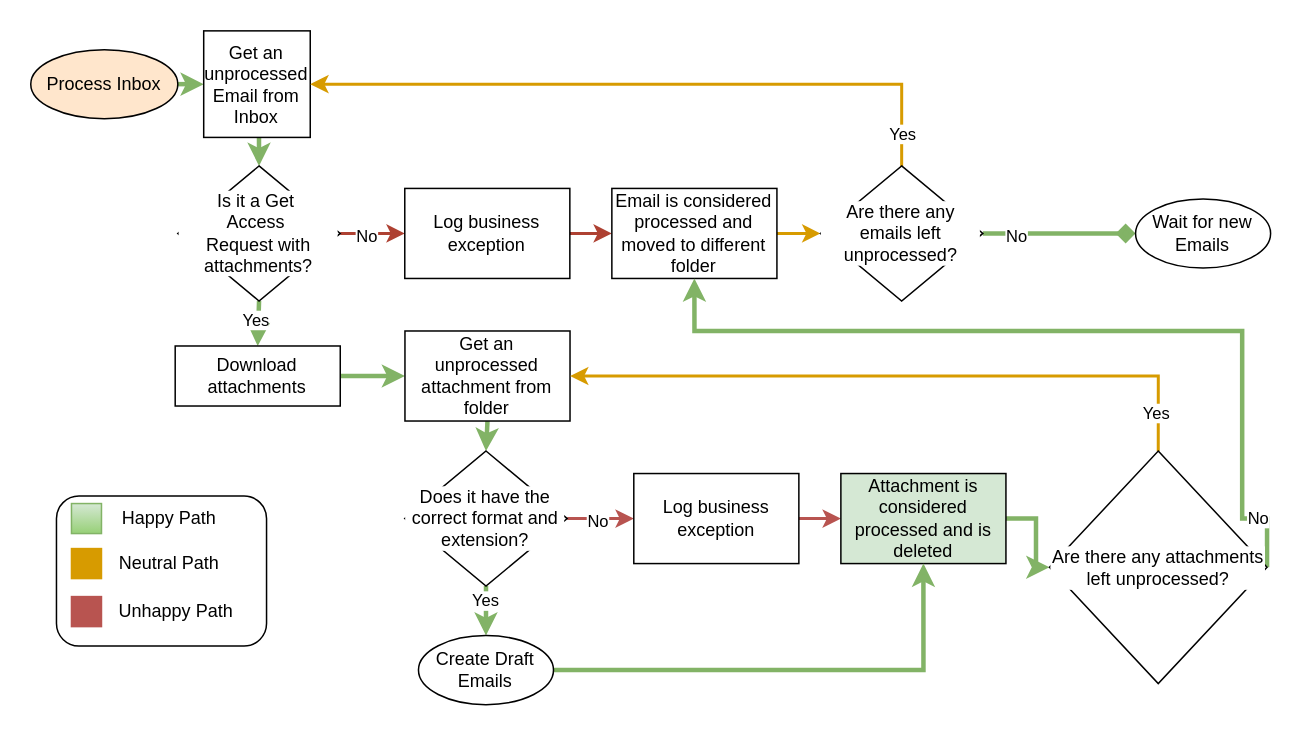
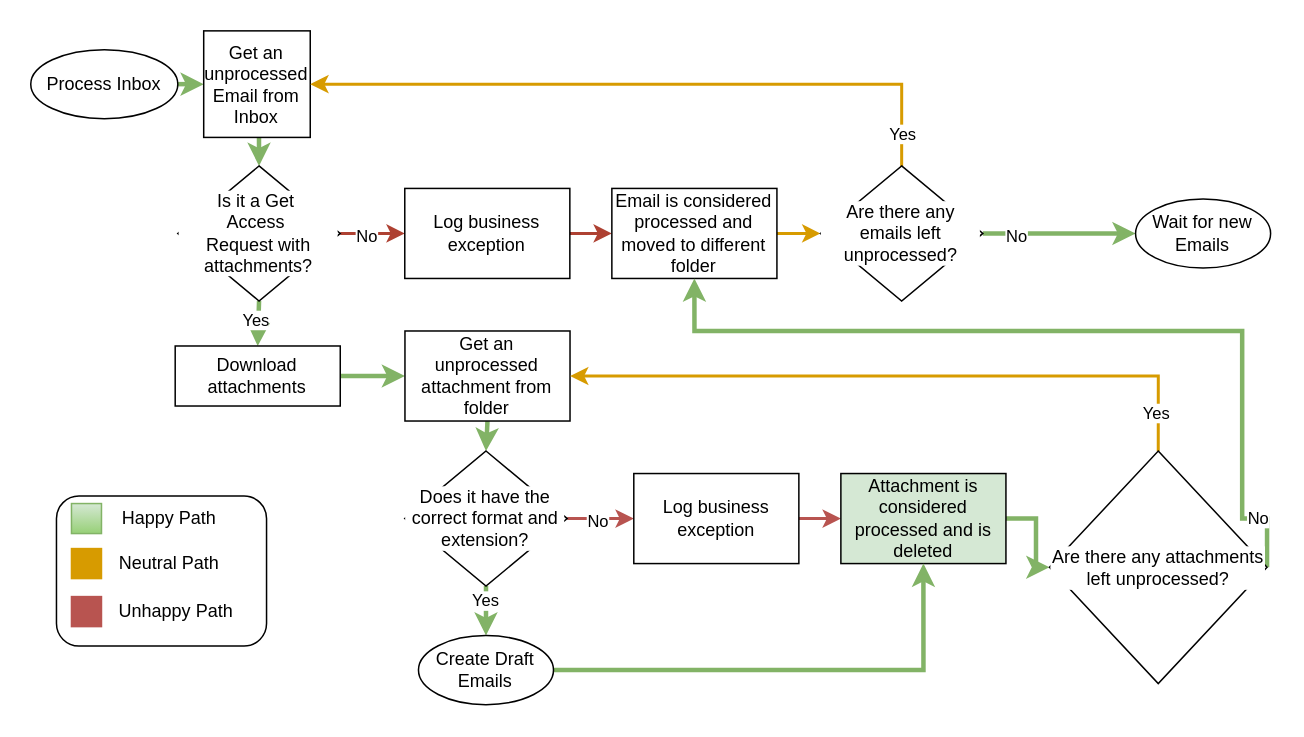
  <mxCell id="0" />
  <mxCell id="1" parent="0" />
  <mxCell id="2" style="edgeStyle=orthogonalEdgeStyle;rounded=0;orthogonalLoop=1;jettySize=auto;html=1;exitX=1;exitY=0.5;exitDx=0;exitDy=0;entryX=0;entryY=0.5;entryDx=0;entryDy=0;fillColor=#d5e8d4;strokeColor=#82b366;strokeWidth=3;" edge="1" parent="1" source="3" target="5"><mxGeometry relative="1" as="geometry" /></mxCell>
- <mxCell id="3" value="Process Inbox" style="ellipse;whiteSpace=wrap;html=1;fillColor=#ffe6cc;" vertex="1" parent="1"><mxGeometry x="20" y="32.5" width="98" height="46" as="geometry" /></mxCell>
+ <mxCell id="3" value="Process Inbox" style="ellipse;whiteSpace=wrap;html=1;" vertex="1" parent="1"><mxGeometry x="20" y="32.5" width="98" height="46" as="geometry" /></mxCell>
  <mxCell id="4" style="edgeStyle=orthogonalEdgeStyle;rounded=0;orthogonalLoop=1;jettySize=auto;html=1;exitX=0.5;exitY=1;exitDx=0;exitDy=0;entryX=0.5;entryY=0;entryDx=0;entryDy=0;fillColor=#d5e8d4;strokeColor=#82b366;strokeWidth=3;" edge="1" parent="1" source="5" target="10"><mxGeometry relative="1" as="geometry" /></mxCell>
  <mxCell id="5" value="Get an unprocessed Email from Inbox" style="whiteSpace=wrap;html=1;aspect=fixed;" vertex="1" parent="1"><mxGeometry x="135.25" y="20" width="71" height="71" as="geometry" /></mxCell>
  <mxCell id="6" value="" style="edgeStyle=orthogonalEdgeStyle;rounded=0;orthogonalLoop=1;jettySize=auto;html=1;fillColor=#fad9d5;strokeColor=#ae4132;strokeWidth=2;" edge="1" parent="1" source="10" target="12"><mxGeometry relative="1" as="geometry" /></mxCell>
  <mxCell id="7" value="No" style="edgeLabel;html=1;align=center;verticalAlign=middle;resizable=0;points=[];" vertex="1" connectable="0" parent="6"><mxGeometry x="-0.219" y="-1" relative="1" as="geometry"><mxPoint as="offset" /></mxGeometry></mxCell>
  <mxCell id="8" style="edgeStyle=orthogonalEdgeStyle;rounded=0;orthogonalLoop=1;jettySize=auto;html=1;exitX=0.5;exitY=1;exitDx=0;exitDy=0;entryX=0.5;entryY=0;entryDx=0;entryDy=0;fillColor=#d5e8d4;strokeColor=#82b366;strokeWidth=3;" edge="1" parent="1" source="10" target="22"><mxGeometry relative="1" as="geometry" /></mxCell>
  <mxCell id="9" value="Yes" style="edgeLabel;html=1;align=center;verticalAlign=middle;resizable=0;points=[];" vertex="1" connectable="0" parent="8"><mxGeometry x="-0.13" y="-2" relative="1" as="geometry"><mxPoint as="offset" /></mxGeometry></mxCell>
  <mxCell id="10" value="Is it a Get&amp;nbsp;&lt;div&gt;Access&amp;nbsp;&lt;/div&gt;&lt;div&gt;Request with attachments?&lt;/div&gt;" style="rhombus;whiteSpace=wrap;html=1;labelBackgroundColor=default;labelBorderColor=none;" vertex="1" parent="1"><mxGeometry x="118" y="110" width="108.25" height="90" as="geometry" /></mxCell>
  <mxCell id="11" value="" style="edgeStyle=orthogonalEdgeStyle;rounded=0;orthogonalLoop=1;jettySize=auto;html=1;fillColor=#fad9d5;strokeColor=#ae4132;strokeWidth=2;" edge="1" parent="1" source="12" target="14"><mxGeometry relative="1" as="geometry" /></mxCell>
  <mxCell id="12" value="Log business exception" style="rounded=0;whiteSpace=wrap;html=1;" vertex="1" parent="1"><mxGeometry x="269.25" y="125" width="110" height="60" as="geometry" /></mxCell>
  <mxCell id="13" value="" style="edgeStyle=orthogonalEdgeStyle;rounded=0;orthogonalLoop=1;jettySize=auto;html=1;fillColor=#ffcd28;gradientColor=#ffa500;strokeColor=#d79b00;strokeWidth=2;" edge="1" parent="1" source="14" target="19"><mxGeometry relative="1" as="geometry" /></mxCell>
  <mxCell id="14" value="Email is considered processed and moved to different folder" style="rounded=0;whiteSpace=wrap;html=1;" vertex="1" parent="1"><mxGeometry x="407.25" y="125" width="110" height="60" as="geometry" /></mxCell>
  <mxCell id="15" style="edgeStyle=orthogonalEdgeStyle;rounded=0;orthogonalLoop=1;jettySize=auto;html=1;exitX=0.5;exitY=0;exitDx=0;exitDy=0;entryX=1;entryY=0.5;entryDx=0;entryDy=0;fillColor=#ffcd28;gradientColor=#ffa500;strokeColor=#d79b00;strokeWidth=2;" edge="1" parent="1" source="19" target="5"><mxGeometry relative="1" as="geometry" /></mxCell>
  <mxCell id="16" value="Yes" style="edgeLabel;html=1;align=center;verticalAlign=middle;resizable=0;points=[];" vertex="1" connectable="0" parent="15"><mxGeometry x="-0.9" relative="1" as="geometry"><mxPoint as="offset" /></mxGeometry></mxCell>
- <mxCell id="17" style="edgeStyle=orthogonalEdgeStyle;rounded=0;orthogonalLoop=1;jettySize=auto;html=1;exitX=1;exitY=0.5;exitDx=0;exitDy=0;entryX=0;entryY=0.5;entryDx=0;entryDy=0;fillColor=#d5e8d4;strokeColor=#82b366;strokeWidth=3;endArrow=diamond;" edge="1" parent="1" source="19" target="20"><mxGeometry relative="1" as="geometry" /></mxCell>
+ <mxCell id="17" style="edgeStyle=orthogonalEdgeStyle;rounded=0;orthogonalLoop=1;jettySize=auto;html=1;exitX=1;exitY=0.5;exitDx=0;exitDy=0;entryX=0;entryY=0.5;entryDx=0;entryDy=0;fillColor=#d5e8d4;strokeColor=#82b366;strokeWidth=3;" edge="1" parent="1" source="19" target="20"><mxGeometry relative="1" as="geometry" /></mxCell>
  <mxCell id="18" value="No" style="edgeLabel;html=1;align=center;verticalAlign=middle;resizable=0;points=[];" vertex="1" connectable="0" parent="17"><mxGeometry x="-0.576" y="-1" relative="1" as="geometry"><mxPoint as="offset" /></mxGeometry></mxCell>
  <mxCell id="19" value="Are there any emails left unprocessed?" style="rhombus;whiteSpace=wrap;html=1;labelBackgroundColor=default;labelBorderColor=none;" vertex="1" parent="1"><mxGeometry x="546.25" y="110" width="108.25" height="90" as="geometry" /></mxCell>
  <mxCell id="20" value="Wait for new Emails" style="ellipse;whiteSpace=wrap;html=1;" vertex="1" parent="1"><mxGeometry x="756.25" y="132" width="90" height="46" as="geometry" /></mxCell>
  <mxCell id="21" style="edgeStyle=orthogonalEdgeStyle;rounded=0;orthogonalLoop=1;jettySize=auto;html=1;exitX=1;exitY=0.5;exitDx=0;exitDy=0;entryX=0;entryY=0.5;entryDx=0;entryDy=0;fillColor=#d5e8d4;strokeColor=#82b366;strokeWidth=3;" edge="1" parent="1" source="22" target="24"><mxGeometry relative="1" as="geometry" /></mxCell>
  <mxCell id="22" value="Download attachments" style="rounded=0;whiteSpace=wrap;html=1;" vertex="1" parent="1"><mxGeometry x="116.25" y="230" width="110" height="40" as="geometry" /></mxCell>
  <mxCell id="23" style="edgeStyle=orthogonalEdgeStyle;rounded=0;orthogonalLoop=1;jettySize=auto;html=1;exitX=0.5;exitY=1;exitDx=0;exitDy=0;entryX=0.5;entryY=0;entryDx=0;entryDy=0;fillColor=#d5e8d4;strokeColor=#82b366;strokeWidth=3;" edge="1" parent="1" source="24" target="29"><mxGeometry relative="1" as="geometry" /></mxCell>
  <mxCell id="24" value="Get an unprocessed attachment from folder" style="rounded=0;whiteSpace=wrap;html=1;" vertex="1" parent="1"><mxGeometry x="269.37" y="220" width="110" height="60" as="geometry" /></mxCell>
  <mxCell id="25" value="" style="edgeStyle=orthogonalEdgeStyle;rounded=0;orthogonalLoop=1;jettySize=auto;html=1;fillColor=#f8cecc;gradientColor=#ea6b66;strokeColor=#b85450;strokeWidth=2;" edge="1" parent="1" source="29" target="31"><mxGeometry relative="1" as="geometry" /></mxCell>
  <mxCell id="26" value="No" style="edgeLabel;html=1;align=center;verticalAlign=middle;resizable=0;points=[];" vertex="1" connectable="0" parent="25"><mxGeometry x="-0.091" y="-1" relative="1" as="geometry"><mxPoint as="offset" /></mxGeometry></mxCell>
  <mxCell id="27" style="edgeStyle=orthogonalEdgeStyle;rounded=0;orthogonalLoop=1;jettySize=auto;html=1;exitX=0.5;exitY=1;exitDx=0;exitDy=0;entryX=0.5;entryY=0;entryDx=0;entryDy=0;fillColor=#d5e8d4;strokeColor=#82b366;strokeWidth=3;" edge="1" parent="1" source="29" target="40"><mxGeometry relative="1" as="geometry"><mxPoint x="324.37" y="420" as="targetPoint" /></mxGeometry></mxCell>
  <mxCell id="28" value="Yes" style="edgeLabel;html=1;align=center;verticalAlign=middle;resizable=0;points=[];" vertex="1" connectable="0" parent="27"><mxGeometry x="-0.415" y="-1" relative="1" as="geometry"><mxPoint as="offset" /></mxGeometry></mxCell>
  <mxCell id="29" value="Does it have the correct format and extension?" style="rhombus;whiteSpace=wrap;html=1;labelBackgroundColor=default;labelBorderColor=none;" vertex="1" parent="1"><mxGeometry x="269.25" y="300" width="108.25" height="90" as="geometry" /></mxCell>
  <mxCell id="30" value="" style="edgeStyle=orthogonalEdgeStyle;rounded=0;orthogonalLoop=1;jettySize=auto;html=1;fillColor=#f8cecc;gradientColor=#ea6b66;strokeColor=#b85450;strokeWidth=2;" edge="1" parent="1" source="31" target="33"><mxGeometry relative="1" as="geometry" /></mxCell>
  <mxCell id="31" value="Log business exception" style="rounded=0;whiteSpace=wrap;html=1;" vertex="1" parent="1"><mxGeometry x="421.87" y="315" width="110" height="60" as="geometry" /></mxCell>
  <mxCell id="32" value="" style="edgeStyle=orthogonalEdgeStyle;rounded=0;orthogonalLoop=1;jettySize=auto;html=1;fillColor=#d5e8d4;strokeColor=#82b366;strokeWidth=3;" edge="1" parent="1" source="33" target="38"><mxGeometry relative="1" as="geometry" /></mxCell>
  <mxCell id="33" value="Attachment is considered processed and is deleted" style="rounded=0;whiteSpace=wrap;html=1;fillColor=#d5e8d4;" vertex="1" parent="1"><mxGeometry x="559.87" y="315" width="110" height="60" as="geometry" /></mxCell>
  <mxCell id="34" style="edgeStyle=orthogonalEdgeStyle;rounded=0;orthogonalLoop=1;jettySize=auto;html=1;exitX=0.5;exitY=0;exitDx=0;exitDy=0;entryX=1;entryY=0.5;entryDx=0;entryDy=0;fillColor=#ffcd28;strokeColor=#d79b00;strokeWidth=2;gradientColor=#ffa500;" edge="1" parent="1" source="38" target="24"><mxGeometry relative="1" as="geometry" /></mxCell>
  <mxCell id="35" value="Yes" style="edgeLabel;html=1;align=center;verticalAlign=middle;resizable=0;points=[];" vertex="1" connectable="0" parent="34"><mxGeometry x="-0.887" y="2" relative="1" as="geometry"><mxPoint as="offset" /></mxGeometry></mxCell>
  <mxCell id="36" style="edgeStyle=orthogonalEdgeStyle;rounded=0;orthogonalLoop=1;jettySize=auto;html=1;exitX=1;exitY=0.5;exitDx=0;exitDy=0;entryX=0.5;entryY=1;entryDx=0;entryDy=0;fillColor=#d5e8d4;gradientColor=#97d077;strokeColor=#82b366;strokeWidth=3;" edge="1" parent="1" source="38" target="14"><mxGeometry relative="1" as="geometry"><Array as="points"><mxPoint x="827.25" y="345" /><mxPoint x="827.25" y="220" /><mxPoint x="462.25" y="220" /></Array></mxGeometry></mxCell>
  <mxCell id="37" value="No" style="edgeLabel;html=1;align=center;verticalAlign=middle;resizable=0;points=[];" vertex="1" connectable="0" parent="36"><mxGeometry x="-0.864" y="-1" relative="1" as="geometry"><mxPoint as="offset" /></mxGeometry></mxCell>
  <mxCell id="38" value="Are there any attachments left unprocessed?" style="rhombus;whiteSpace=wrap;html=1;labelBackgroundColor=default;labelBorderColor=none;" vertex="1" parent="1"><mxGeometry x="698.87" y="300" width="145" height="155" as="geometry" /></mxCell>
  <mxCell id="39" style="edgeStyle=orthogonalEdgeStyle;rounded=0;orthogonalLoop=1;jettySize=auto;html=1;exitX=1;exitY=0.5;exitDx=0;exitDy=0;entryX=0.5;entryY=1;entryDx=0;entryDy=0;fillColor=#d5e8d4;strokeColor=#82b366;strokeWidth=3;" edge="1" parent="1" source="40" target="33"><mxGeometry relative="1" as="geometry"><mxPoint x="384.37" y="450" as="sourcePoint" /></mxGeometry></mxCell>
  <mxCell id="40" value="Create Draft Emails" style="ellipse;whiteSpace=wrap;html=1;" vertex="1" parent="1"><mxGeometry x="278.37" y="423" width="90" height="46" as="geometry" /></mxCell>
  <mxCell id="41" value="" style="rounded=1;whiteSpace=wrap;html=1;" vertex="1" parent="1"><mxGeometry x="37.13" y="330" width="140" height="100" as="geometry" /></mxCell>
  <mxCell id="42" value="Happy Path" style="text;html=1;align=center;verticalAlign=middle;whiteSpace=wrap;rounded=0;" vertex="1" parent="1"><mxGeometry x="77.13" y="330" width="70.88" height="30" as="geometry" /></mxCell>
  <mxCell id="43" value="Unhappy Path" style="text;html=1;align=left;verticalAlign=middle;whiteSpace=wrap;rounded=0;" vertex="1" parent="1"><mxGeometry x="77.13" y="392" width="90.88" height="30" as="geometry" /></mxCell>
  <mxCell id="44" value="Neutral Path" style="text;html=1;align=center;verticalAlign=middle;whiteSpace=wrap;rounded=0;" vertex="1" parent="1"><mxGeometry x="77.13" y="360" width="70.88" height="30" as="geometry" /></mxCell>
  <mxCell id="45" value="" style="whiteSpace=wrap;html=1;aspect=fixed;fillColor=#B85450;gradientColor=none;strokeColor=#b85450;" vertex="1" parent="1"><mxGeometry x="47.13" y="397" width="20" height="20" as="geometry" /></mxCell>
  <mxCell id="46" value="" style="whiteSpace=wrap;html=1;aspect=fixed;fillColor=#D79B00;gradientColor=none;strokeColor=#d79b00;" vertex="1" parent="1"><mxGeometry x="47.13" y="365" width="20" height="20" as="geometry" /></mxCell>
  <mxCell id="47" value="" style="whiteSpace=wrap;html=1;aspect=fixed;fillColor=#d5e8d4;gradientColor=#97d077;strokeColor=#82b366;" vertex="1" parent="1"><mxGeometry x="47.13" y="335" width="20" height="20" as="geometry" /></mxCell>
